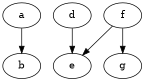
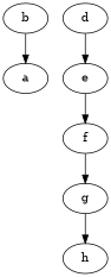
  digraph {
    node [alive=n type=B]
    a [type=P]
    b
    e [type=P]
    d
    f
    g [type=C]
-   a -> b
-   f -> e
+   h
+   b -> a
+   e -> f
    d -> e
    f -> g
+   g -> h
  }
